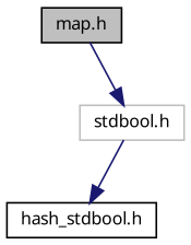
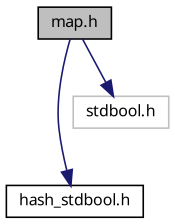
  digraph {
    node [color=black fillcolor=white fontname=Verdana fontsize=10 shape=record style=filled]
    edge [color=midnightblue fontname=Verdana fontsize=10 labelfontname=Verdana labelfontsize=10 style=solid]
    n1 [fillcolor=grey75 fontcolor=black height=0.2 label="map.h" width=0.4]
    n2 [height=0.2 label="hash_stdbool.h" width=0.4]
    n3 [color=grey75 height=0.2 label="stdbool.h" width=0.4]
-   n3 -> n2
+   n1 -> n2
    n1 -> n3
  }
